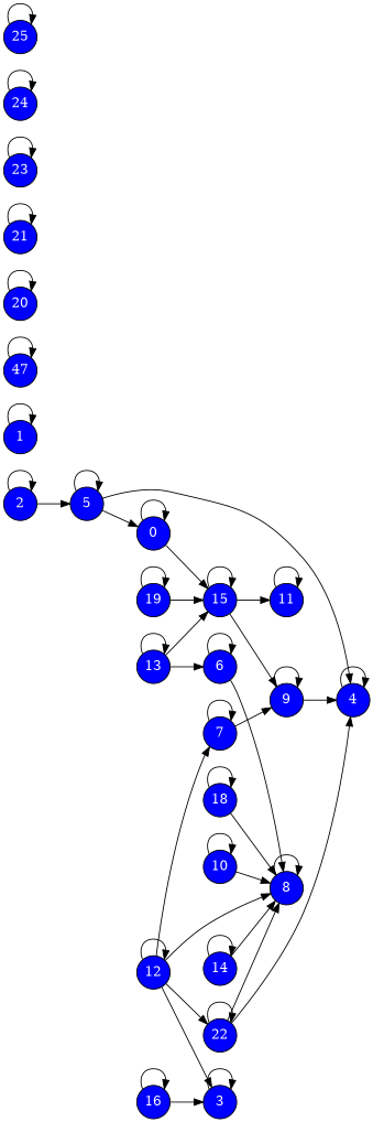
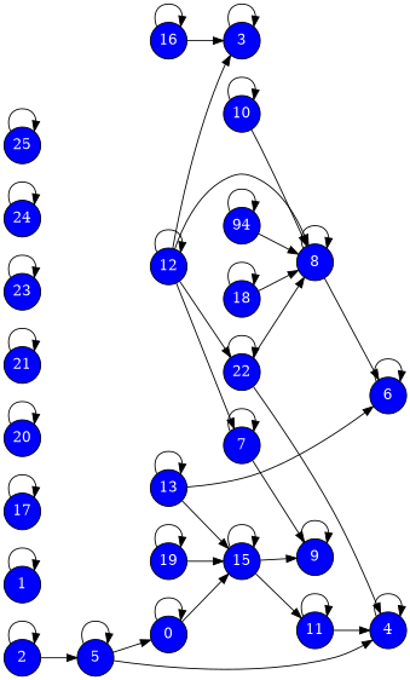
  digraph {
    rankdir=LR
    node [fillcolor=blue fontcolor="#FFFFFF" margin=0.01 shape=circle style=filled]
    0
    15
    9
    11
    4
    1
    2
    5
    3
    6
    8
    7
    10
    12
    22
    13
-   14
+   14 [label=94]
    16
-   17 [label=47]
+   17
    18
    19
    20
    21
    23
    24
    25
    0 -> 0
    0 -> 15
    15 -> 15
    15 -> 9
    15 -> 11
    9 -> 9
-   9 -> 4
+   11 -> 4
    11 -> 11
    4 -> 4
    1 -> 1
    2 -> 2
    2 -> 5
    5 -> 0
    5 -> 4
    5 -> 5
    3 -> 3
    6 -> 6
-   6 -> 8
+   8 -> 6
    8 -> 8
    7 -> 9
    7 -> 7
    10 -> 8
    10 -> 10
    12 -> 3
    12 -> 8
    12 -> 7
    12 -> 12
    12 -> 22
    22 -> 4
    22 -> 8
    22 -> 22
    13 -> 15
    13 -> 6
    13 -> 13
    14 -> 8
    14 -> 14
    16 -> 3
    16 -> 16
    17 -> 17
    18 -> 8
    18 -> 18
    19 -> 15
    19 -> 19
    20 -> 20
    21 -> 21
    23 -> 23
    24 -> 24
    25 -> 25
  }
